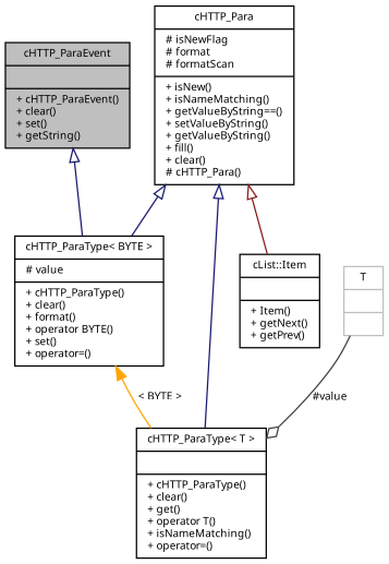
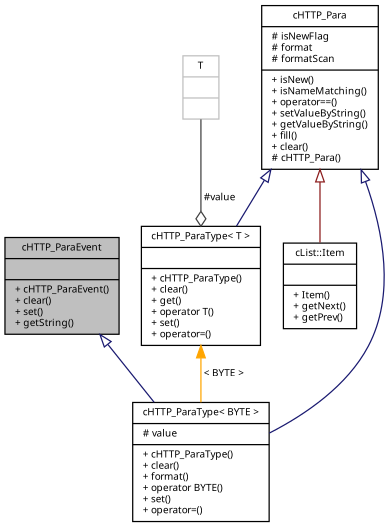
  digraph {
    node [color=black fillcolor=white fontname=Sans fontsize=8 shape=record style=filled]
    edge [arrowtail=onormal color=midnightblue dir=back fontname=Sans fontsize=8 labelfontname=Sans labelfontsize=8 style=solid]
    n1 [fillcolor=grey75 fontcolor=black height=0.2 label="{cHTTP_ParaEvent\n||+ cHTTP_ParaEvent()\l+ clear()\l+ set()\l+ getString()\l}" width=0.4]
    n2 [height=0.2 label="{cHTTP_ParaType\< BYTE \>\n|# value\l|+ cHTTP_ParaType()\l+ clear()\l+ format()\l+ operator BYTE()\l+ set()\l+ operator=()\l}" width=0.4]
-   n3 [height=0.2 label="{cHTTP_Para\n|# isNewFlag\l# format\l# formatScan\l|+ isNew()\l+ isNameMatching()\l+ getValueByString==()\l+ setValueByString()\l+ getValueByString()\l+ fill()\l+ clear()\l# cHTTP_Para()\l}" width=0.4]
-   n4 [height=0.2 label="{cHTTP_ParaType\< T \>\n||+ cHTTP_ParaType()\l+ clear()\l+ get()\l+ operator T()\l+ isNameMatching()\l+ operator=()\l}" width=0.4]
+   n3 [height=0.2 label="{cHTTP_Para\n|# isNewFlag\l# format\l# formatScan\l|+ isNew()\l+ isNameMatching()\l+ operator==()\l+ setValueByString()\l+ getValueByString()\l+ fill()\l+ clear()\l# cHTTP_Para()\l}" width=0.4]
+   n4 [height=0.2 label="{cHTTP_ParaType\< T \>\n||+ cHTTP_ParaType()\l+ clear()\l+ get()\l+ operator T()\l+ set()\l+ operator=()\l}" width=0.4]
    n5 [height=0.2 label="{cList::Item\n||+ Item()\l+ getNext()\l+ getPrev()\l}" width=0.4]
    n6 [color=grey75 height=0.2 label="{T\n||}" width=0.4]
    n1 -> n2
    n3 -> n2
    n3 -> n4
    n3 -> n5 [color=firebrick4]
-   n2 -> n4 [color=orange label=" \< BYTE \>" arrowtail=""]
+   n4 -> n2 [color=orange label=" \< BYTE \>" arrowtail=""]
    n6 -> n4 [arrowhead=odiamond color=grey25 label=" #value" arrowtail="" dir=""]
  }
